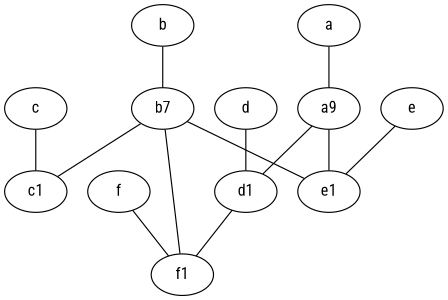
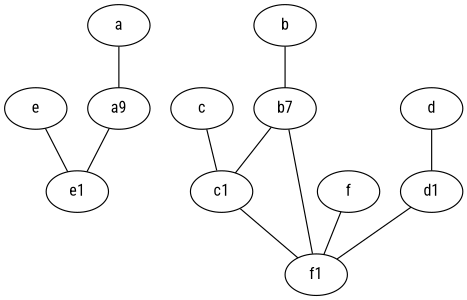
  graph {
    fontname="Roboto Condensed"
    node [fontname="Roboto Condensed" labelfontsize=50]
    edge [fontname="Roboto Condensed"]
    n1 [label=a9]
    a
    e1
    d1
    n5 [label=b7]
    c1
    f1
    c
    b
    e
    f
    d
    n1 -- e1
-   n1 -- d1
    a -- n1
    d1 -- f1
-   n5 -- e1
    n5 -- c1
    n5 -- f1
+   c1 -- f1
    c -- c1
    b -- n5
    e -- e1
    f -- f1
    d -- d1
  }
